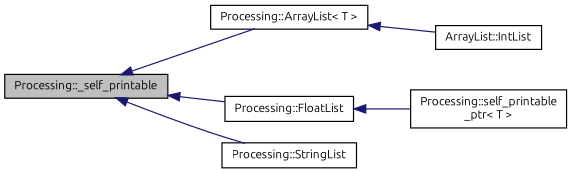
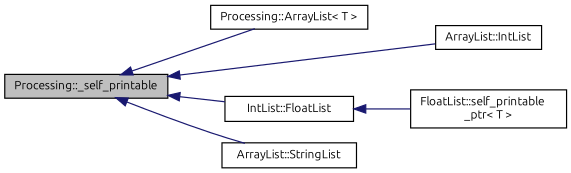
  digraph {
    fontname=Ubuntu
    rankdir=LR
    node [color=black fillcolor=white fontname=Ubuntu fontsize=10 shape=record style=filled]
    edge [color=midnightblue dir=back fontname=Ubuntu fontsize=10 labelfontname=Helvetica labelfontsize=10 style=solid]
    n1 [fillcolor=grey75 fontcolor=black height=0.2 label="Processing::_self_printable" width=0.4]
    n2 [height=0.2 label="Processing::ArrayList\< T \>" width=0.4]
-   n3 [height=0.2 label="Processing::FloatList" width=0.4]
+   n3 [height=0.2 label="IntList::FloatList" width=0.4]
    n4 [height=0.2 label="ArrayList::IntList" width=0.4]
-   n5 [height=0.2 label="Processing::StringList" width=0.4]
-   n6 [height=0.2 label="Processing::self_printable\l_ptr\< T \>" width=0.4]
+   n5 [height=0.2 label="ArrayList::StringList" width=0.4]
+   n6 [height=0.2 label="FloatList::self_printable\l_ptr\< T \>" width=0.4]
    n1 -> n2
    n1 -> n3
-   n2 -> n4
+   n1 -> n4
    n1 -> n5
    n3 -> n6
  }
